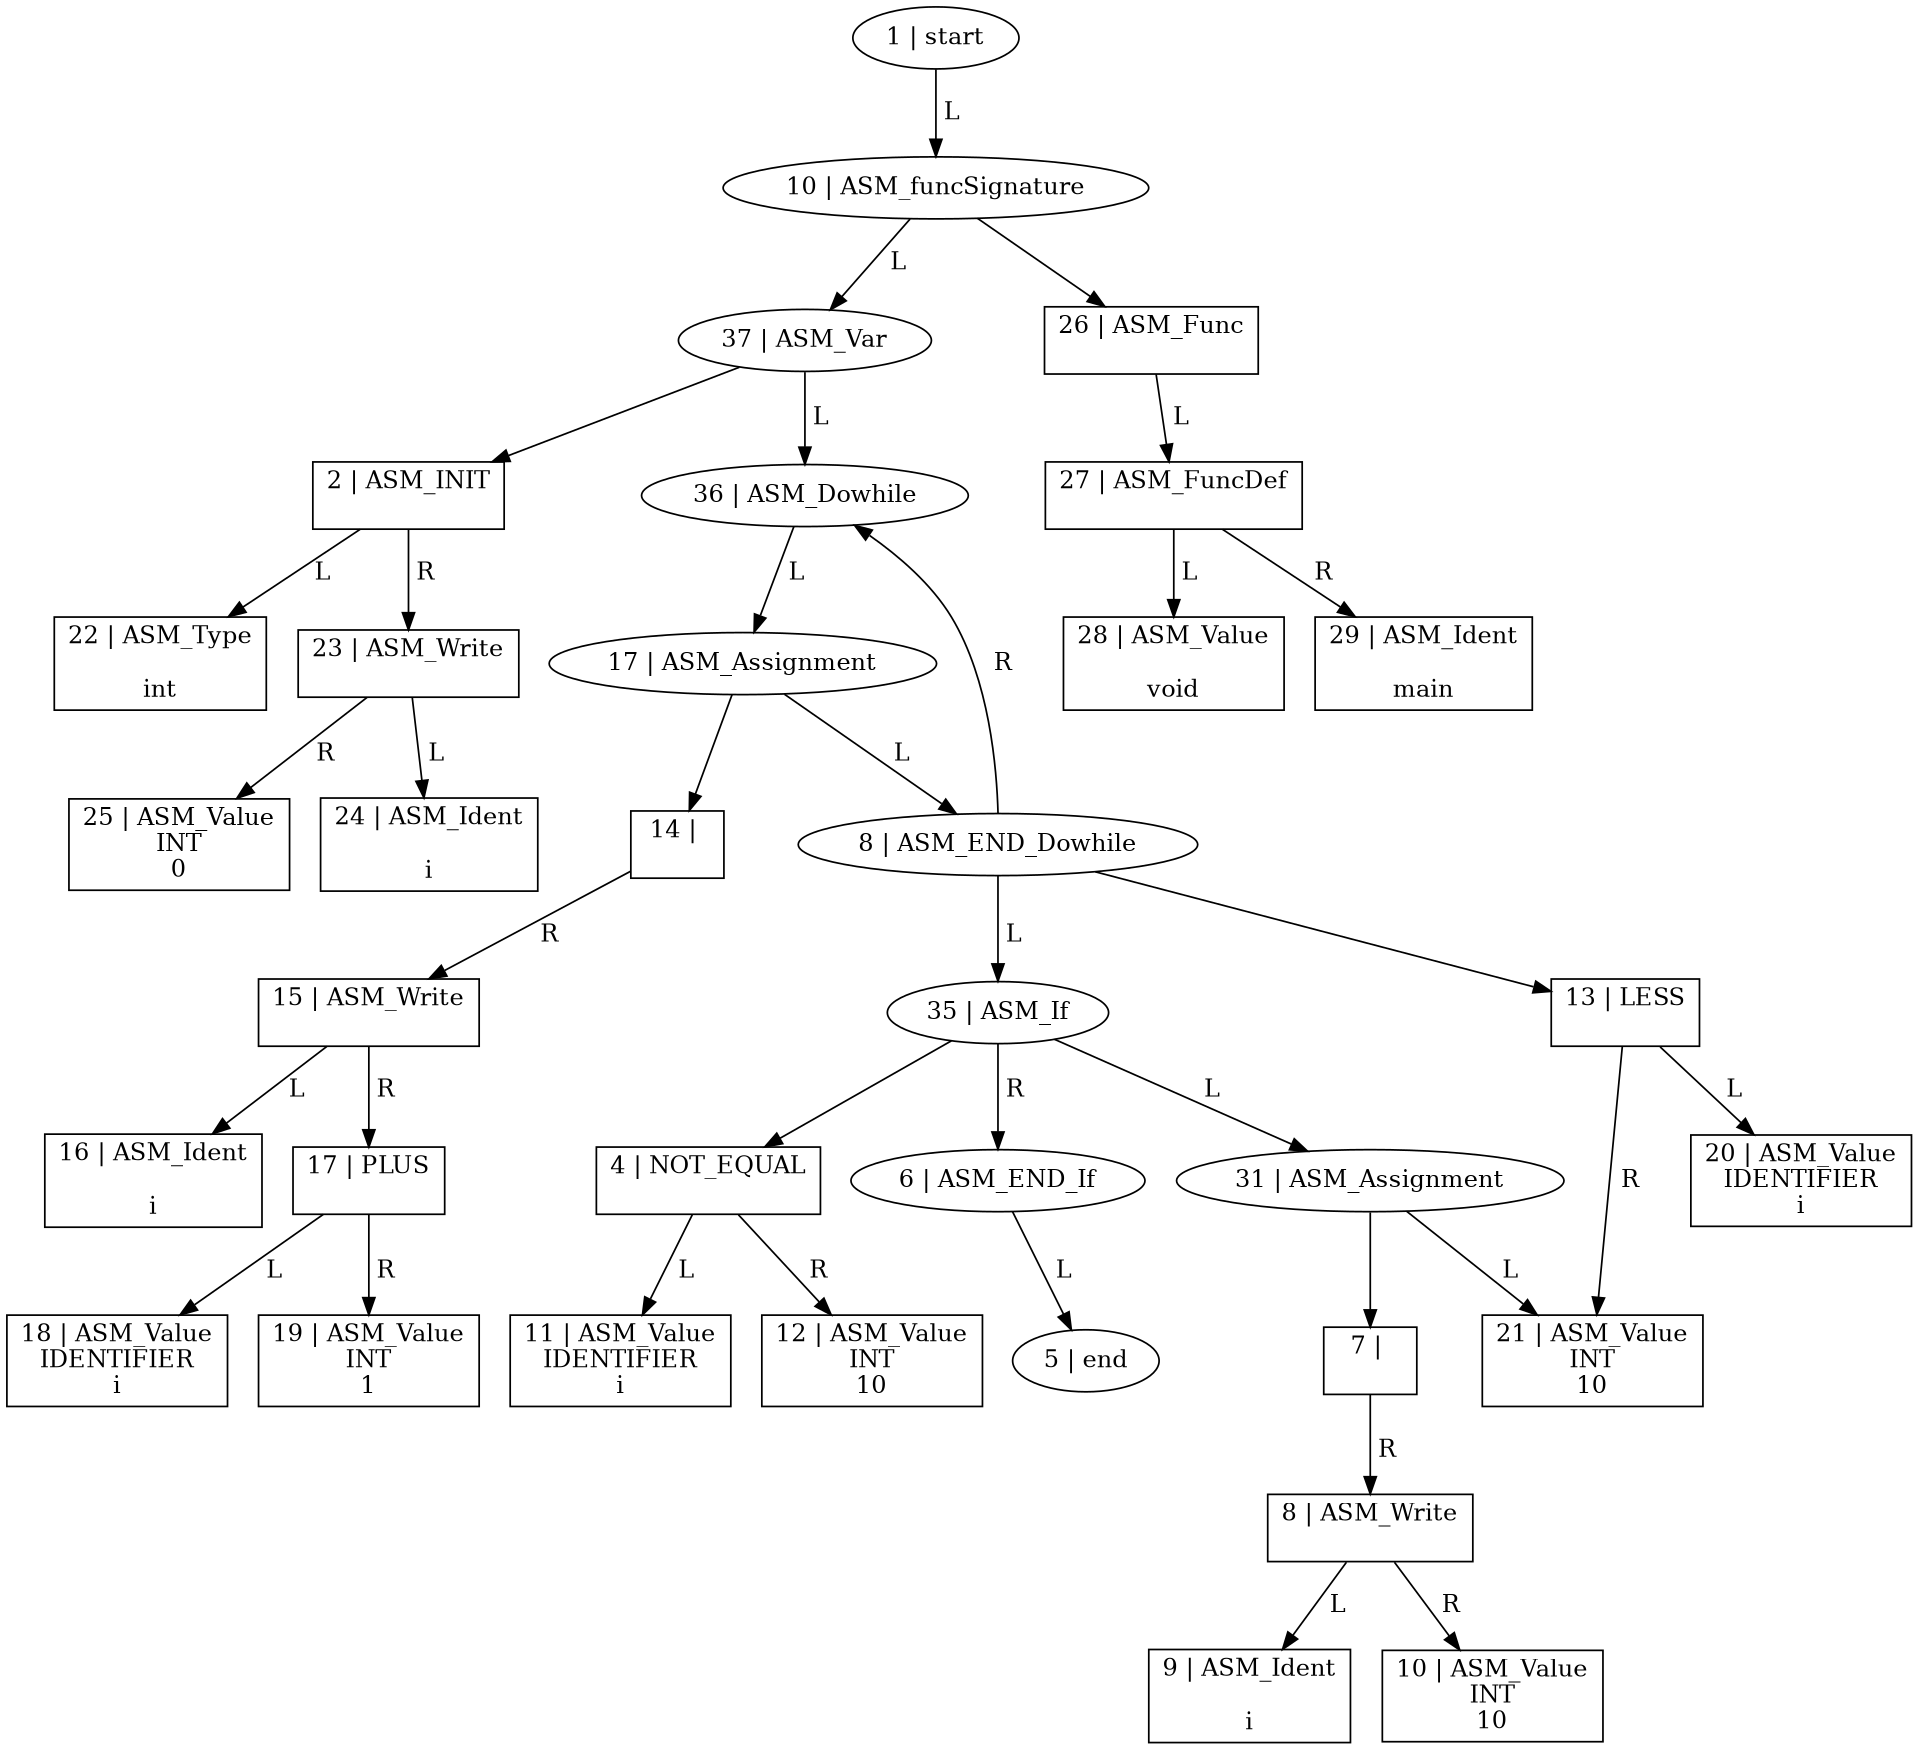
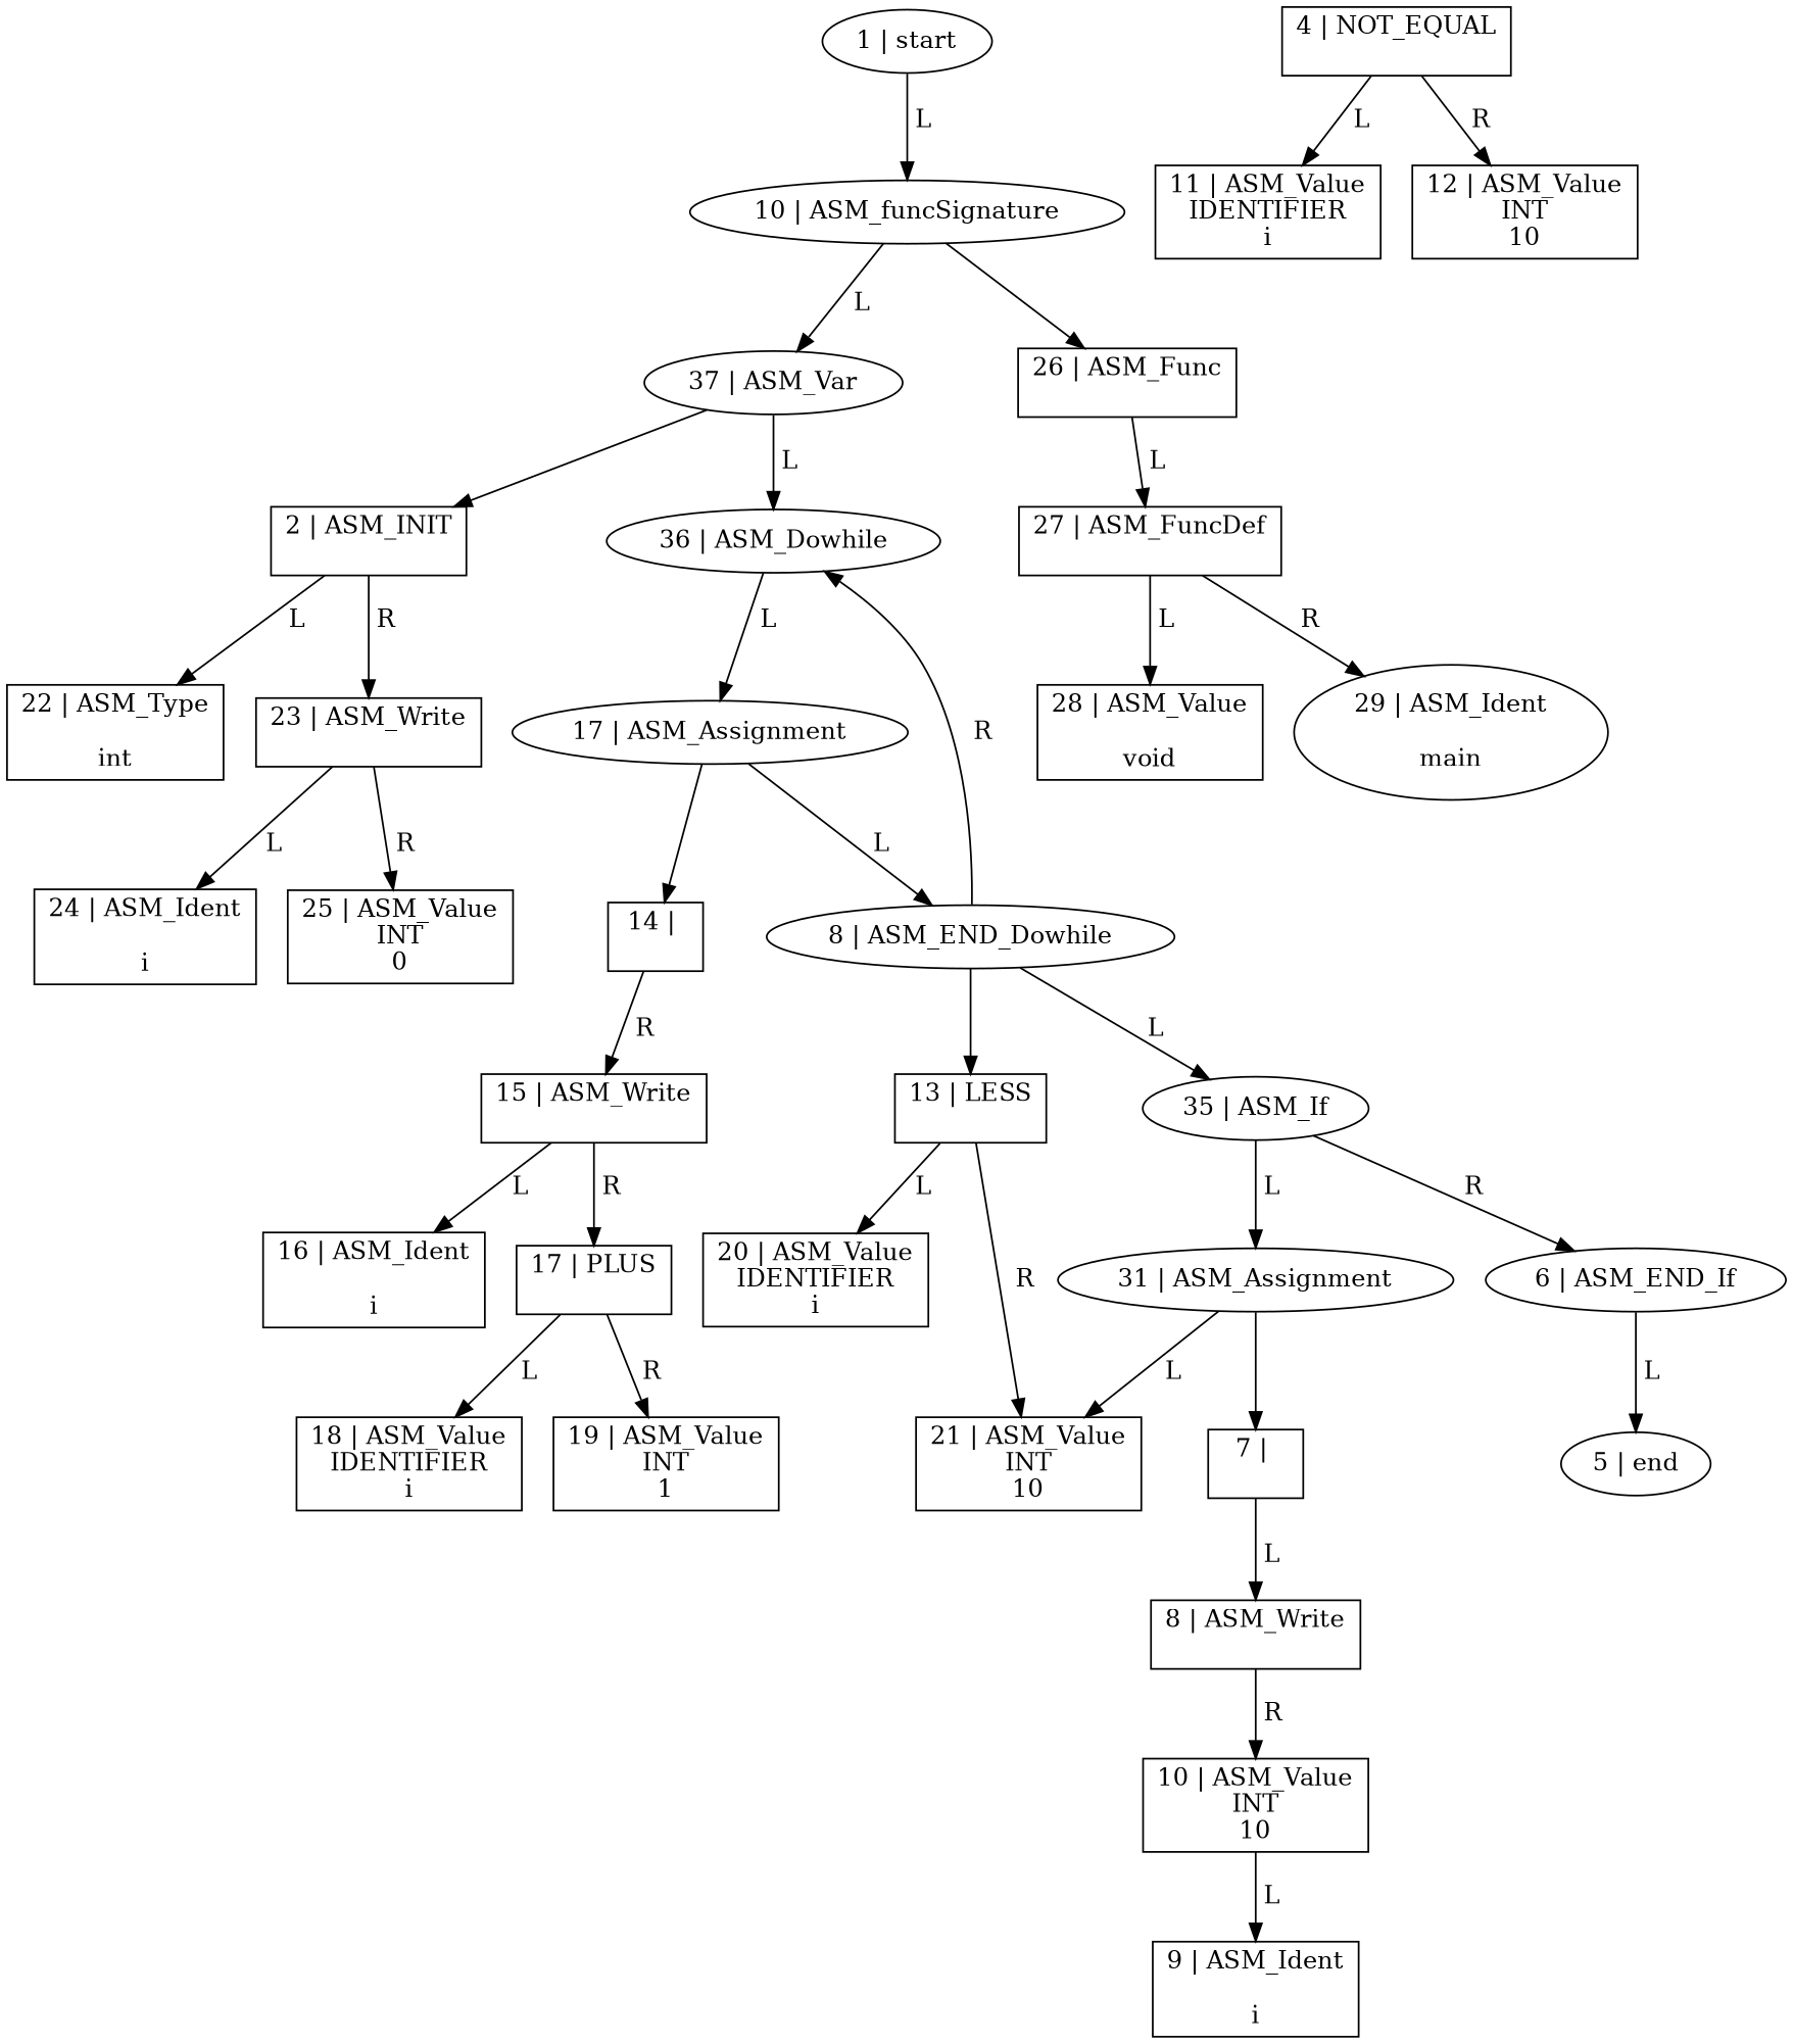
  digraph {
    node [shape=box]
    "1 | start" [shape=ellipse]
    "10 | ASM_funcSignature" [shape=ellipse]
    "37 | ASM_Var" [shape=ellipse]
    "26 | ASM_Func\n\n"
    "36 | ASM_Dowhile" [shape=ellipse]
    "2 | ASM_INIT\n\n"
    "27 | ASM_FuncDef\n\n"
    "17 | ASM_Assignment" [shape=ellipse]
    "22 | ASM_Type\n\nint"
    "23 | ASM_Write\n\n"
    "8 | ASM_END_Dowhile" [shape=ellipse]
    "14 | \n\n"
    "35 | ASM_If" [shape=ellipse]
    "13 | LESS\n\n"
    "15 | ASM_Write\n\n"
    "31 | ASM_Assignment" [shape=ellipse]
    "6 | ASM_END_If" [shape=ellipse]
    "4 | NOT_EQUAL\n\n"
    "20 | ASM_Value\nIDENTIFIER\ni"
    "21 | ASM_Value\nINT\n10"
    "7 | \n\n"
    "5 | end" [shape=ellipse]
    "11 | ASM_Value\nIDENTIFIER\ni"
    "12 | ASM_Value\nINT\n10"
    "8 | ASM_Write\n\n"
    "9 | ASM_Ident\n\ni"
    "10 | ASM_Value\nINT\n10"
    "16 | ASM_Ident\n\ni"
    "17 | PLUS\n\n"
    "18 | ASM_Value\nIDENTIFIER\ni"
    "19 | ASM_Value\nINT\n1"
    "24 | ASM_Ident\n\ni"
    "25 | ASM_Value\nINT\n0"
    "28 | ASM_Value\n\nvoid"
-   "29 | ASM_Ident\n\nmain"
+   "29 | ASM_Ident\n\nmain" [shape=ellipse]
    "1 | start" -> "10 | ASM_funcSignature" [label=" L "]
    "10 | ASM_funcSignature" -> "37 | ASM_Var" [label=" L "]
    "10 | ASM_funcSignature" -> "26 | ASM_Func\n\n" [shape=box]
    "37 | ASM_Var" -> "36 | ASM_Dowhile" [label=" L "]
    "37 | ASM_Var" -> "2 | ASM_INIT\n\n" [shape=box]
    "26 | ASM_Func\n\n" -> "27 | ASM_FuncDef\n\n" [label=" L "]
    "36 | ASM_Dowhile" -> "17 | ASM_Assignment" [label=" L "]
    "2 | ASM_INIT\n\n" -> "22 | ASM_Type\n\nint" [label=" L "]
    "2 | ASM_INIT\n\n" -> "23 | ASM_Write\n\n" [label=" R "]
    "27 | ASM_FuncDef\n\n" -> "28 | ASM_Value\n\nvoid" [label=" L "]
    "27 | ASM_FuncDef\n\n" -> "29 | ASM_Ident\n\nmain" [label=" R "]
    "17 | ASM_Assignment" -> "8 | ASM_END_Dowhile" [label=" L "]
    "17 | ASM_Assignment" -> "14 | \n\n" [shape=box]
    "23 | ASM_Write\n\n" -> "24 | ASM_Ident\n\ni" [label=" L "]
    "23 | ASM_Write\n\n" -> "25 | ASM_Value\nINT\n0" [label=" R "]
    "8 | ASM_END_Dowhile" -> "36 | ASM_Dowhile" [label=" R "]
    "8 | ASM_END_Dowhile" -> "35 | ASM_If" [label=" L "]
    "8 | ASM_END_Dowhile" -> "13 | LESS\n\n" [shape=box]
    "14 | \n\n" -> "15 | ASM_Write\n\n" [label=" R "]
    "35 | ASM_If" -> "31 | ASM_Assignment" [label=" L "]
    "35 | ASM_If" -> "6 | ASM_END_If" [label=" R "]
-   "35 | ASM_If" -> "4 | NOT_EQUAL\n\n" [shape=box]
    "13 | LESS\n\n" -> "20 | ASM_Value\nIDENTIFIER\ni" [label=" L "]
    "13 | LESS\n\n" -> "21 | ASM_Value\nINT\n10" [label=" R "]
    "15 | ASM_Write\n\n" -> "16 | ASM_Ident\n\ni" [label=" L "]
    "15 | ASM_Write\n\n" -> "17 | PLUS\n\n" [label=" R "]
    "31 | ASM_Assignment" -> "21 | ASM_Value\nINT\n10" [label=" L "]
    "31 | ASM_Assignment" -> "7 | \n\n" [shape=box]
    "6 | ASM_END_If" -> "5 | end" [label=" L "]
    "4 | NOT_EQUAL\n\n" -> "11 | ASM_Value\nIDENTIFIER\ni" [label=" L "]
    "4 | NOT_EQUAL\n\n" -> "12 | ASM_Value\nINT\n10" [label=" R "]
-   "7 | \n\n" -> "8 | ASM_Write\n\n" [label=" R "]
-   "8 | ASM_Write\n\n" -> "9 | ASM_Ident\n\ni" [label=" L "]
+   "7 | \n\n" -> "8 | ASM_Write\n\n" [label=" L "]
+   "10 | ASM_Value\nINT\n10" -> "9 | ASM_Ident\n\ni" [label=" L "]
    "8 | ASM_Write\n\n" -> "10 | ASM_Value\nINT\n10" [label=" R "]
    "17 | PLUS\n\n" -> "18 | ASM_Value\nIDENTIFIER\ni" [label=" L "]
    "17 | PLUS\n\n" -> "19 | ASM_Value\nINT\n1" [label=" R "]
  }
